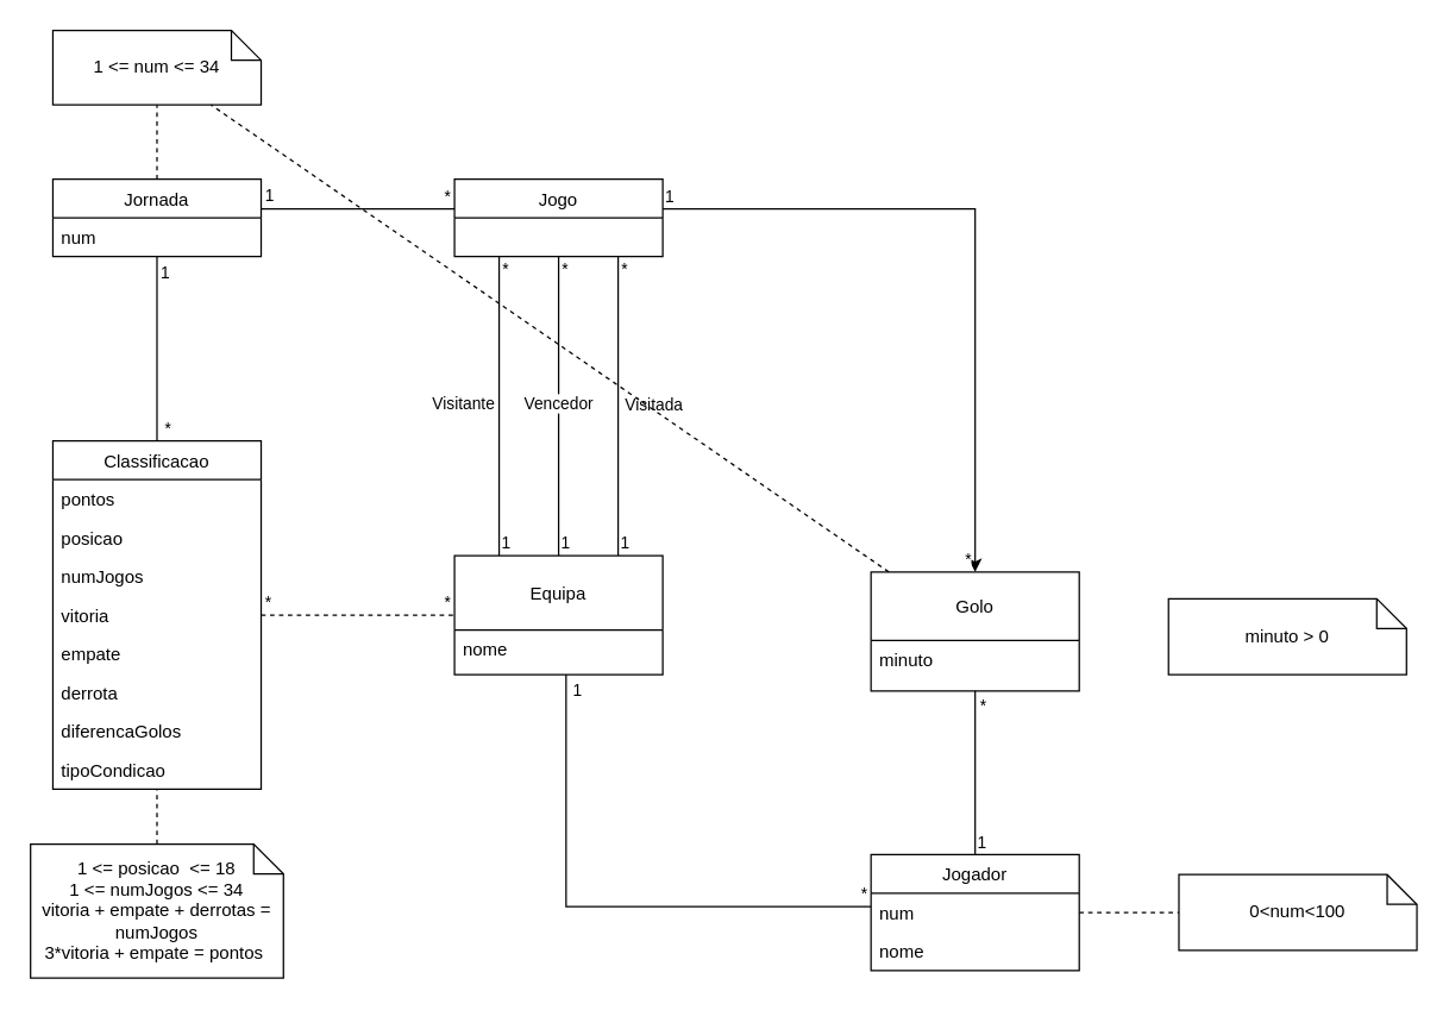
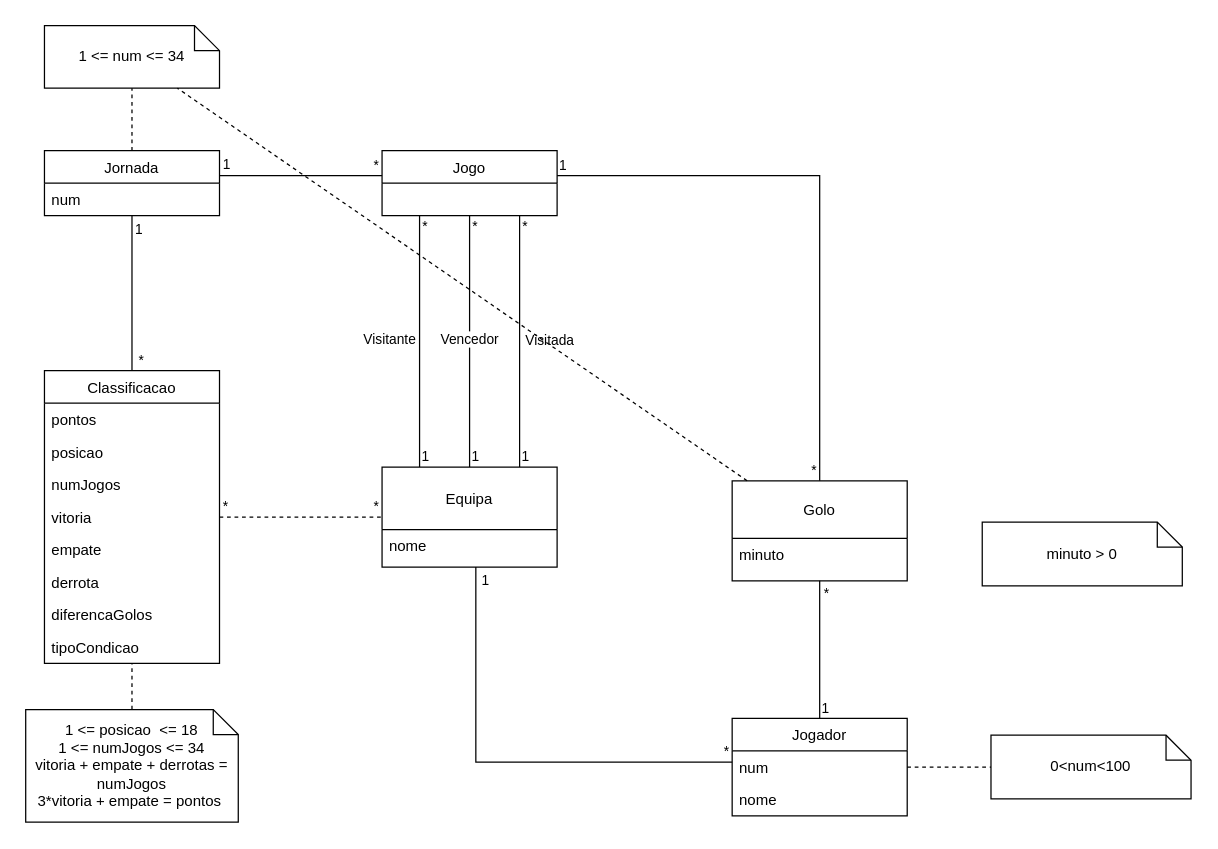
  <mxCell id="0" />
  <mxCell id="1" parent="0" />
  <mxCell id="2" value="Equipa" style="swimlane;fontStyle=0;childLayout=stackLayout;horizontal=1;startSize=50;fillColor=none;horizontalStack=0;resizeParent=1;resizeParentMax=0;resizeLast=0;collapsible=1;marginBottom=0;" parent="1" vertex="1"><mxGeometry x="305" y="373" width="140" height="80" as="geometry" /></mxCell>
  <mxCell id="3" value="nome" style="text;strokeColor=none;fillColor=none;align=left;verticalAlign=top;spacingLeft=4;spacingRight=4;overflow=hidden;rotatable=0;points=[[0,0.5],[1,0.5]];portConstraint=eastwest;" parent="2" vertex="1"><mxGeometry y="50" width="140" height="30" as="geometry" /></mxCell>
  <mxCell id="4" value="Jogo" style="swimlane;fontStyle=0;childLayout=stackLayout;horizontal=1;startSize=26;fillColor=none;horizontalStack=0;resizeParent=1;resizeParentMax=0;resizeLast=0;collapsible=1;marginBottom=0;" parent="1" vertex="1"><mxGeometry x="305" y="120" width="140" height="52" as="geometry" /></mxCell>
  <mxCell id="5" value="Golo" style="swimlane;fontStyle=0;childLayout=stackLayout;horizontal=1;startSize=46;fillColor=none;horizontalStack=0;resizeParent=1;resizeParentMax=0;resizeLast=0;collapsible=1;marginBottom=0;" parent="1" vertex="1"><mxGeometry x="585" y="384" width="140" height="80" as="geometry" /></mxCell>
  <mxCell id="6" value="minuto" style="text;strokeColor=none;fillColor=none;align=left;verticalAlign=top;spacingLeft=4;spacingRight=4;overflow=hidden;rotatable=0;points=[[0,0.5],[1,0.5]];portConstraint=eastwest;" parent="5" vertex="1"><mxGeometry y="46" width="140" height="34" as="geometry" /></mxCell>
  <mxCell id="7" value="Jogador" style="swimlane;fontStyle=0;childLayout=stackLayout;horizontal=1;startSize=26;fillColor=none;horizontalStack=0;resizeParent=1;resizeParentMax=0;resizeLast=0;collapsible=1;marginBottom=0;" parent="1" vertex="1"><mxGeometry x="585" y="574" width="140" height="78" as="geometry" /></mxCell>
  <mxCell id="8" value="num" style="text;strokeColor=none;fillColor=none;align=left;verticalAlign=top;spacingLeft=4;spacingRight=4;overflow=hidden;rotatable=0;points=[[0,0.5],[1,0.5]];portConstraint=eastwest;" parent="7" vertex="1"><mxGeometry y="26" width="140" height="26" as="geometry" /></mxCell>
  <mxCell id="9" value="nome" style="text;strokeColor=none;fillColor=none;align=left;verticalAlign=top;spacingLeft=4;spacingRight=4;overflow=hidden;rotatable=0;points=[[0,0.5],[1,0.5]];portConstraint=eastwest;" parent="7" vertex="1"><mxGeometry y="52" width="140" height="26" as="geometry" /></mxCell>
  <mxCell id="10" value="" style="endArrow=none;html=1;rounded=0;edgeStyle=orthogonalEdgeStyle;" parent="1" source="2" target="7" edge="1"><mxGeometry relative="1" as="geometry"><mxPoint x="445" y="399" as="sourcePoint" /><mxPoint x="585" y="489" as="targetPoint" /><Array as="points"><mxPoint x="380" y="609" /></Array></mxGeometry></mxCell>
  <mxCell id="11" value="1" style="edgeLabel;resizable=0;html=1;align=left;verticalAlign=bottom;" parent="10" connectable="0" vertex="1"><mxGeometry x="-1" relative="1" as="geometry"><mxPoint x="3" y="19" as="offset" /></mxGeometry></mxCell>
  <mxCell id="12" value="*" style="edgeLabel;resizable=0;html=1;align=right;verticalAlign=bottom;" parent="10" connectable="0" vertex="1"><mxGeometry x="1" relative="1" as="geometry"><mxPoint x="-2" as="offset" /></mxGeometry></mxCell>
  <mxCell id="13" value="" style="endArrow=none;html=1;edgeStyle=orthogonalEdgeStyle;rounded=0;" parent="1" source="2" target="4" edge="1"><mxGeometry relative="1" as="geometry"><mxPoint x="335" y="230" as="sourcePoint" /><mxPoint x="335" y="132" as="targetPoint" /><Array as="points"><mxPoint x="335" y="180" /><mxPoint x="335" y="180" /></Array></mxGeometry></mxCell>
  <mxCell id="14" value="1" style="edgeLabel;resizable=0;html=1;align=left;verticalAlign=bottom;" parent="13" connectable="0" vertex="1"><mxGeometry x="-1" relative="1" as="geometry" /></mxCell>
  <mxCell id="15" value="*" style="edgeLabel;resizable=0;html=1;align=right;verticalAlign=bottom;" parent="13" connectable="0" vertex="1"><mxGeometry x="1" relative="1" as="geometry"><mxPoint x="7" y="17" as="offset" /></mxGeometry></mxCell>
  <mxCell id="16" value="Visitante" style="edgeLabel;html=1;align=center;verticalAlign=middle;resizable=0;points=[];" parent="13" vertex="1" connectable="0"><mxGeometry x="0.256" y="3" relative="1" as="geometry"><mxPoint x="-22" y="23" as="offset" /></mxGeometry></mxCell>
  <mxCell id="17" value="" style="endArrow=none;html=1;edgeStyle=orthogonalEdgeStyle;rounded=0;" parent="1" source="2" target="4" edge="1"><mxGeometry relative="1" as="geometry"><mxPoint x="415" y="230" as="sourcePoint" /><mxPoint x="415" y="132" as="targetPoint" /><Array as="points"><mxPoint x="415" y="190" /><mxPoint x="415" y="190" /></Array></mxGeometry></mxCell>
  <mxCell id="18" value="1" style="edgeLabel;resizable=0;html=1;align=left;verticalAlign=bottom;" parent="17" connectable="0" vertex="1"><mxGeometry x="-1" relative="1" as="geometry" /></mxCell>
  <mxCell id="19" value="*" style="edgeLabel;resizable=0;html=1;align=right;verticalAlign=bottom;" parent="17" connectable="0" vertex="1"><mxGeometry x="1" relative="1" as="geometry"><mxPoint x="7" y="17" as="offset" /></mxGeometry></mxCell>
  <mxCell id="20" value="Visitada" style="edgeLabel;html=1;align=center;verticalAlign=middle;resizable=0;points=[];" parent="17" vertex="1" connectable="0"><mxGeometry x="0.075" y="-2" relative="1" as="geometry"><mxPoint x="21" y="6" as="offset" /></mxGeometry></mxCell>
  <mxCell id="21" value="" style="endArrow=none;html=1;edgeStyle=orthogonalEdgeStyle;rounded=0;" parent="1" source="7" target="5" edge="1"><mxGeometry relative="1" as="geometry"><mxPoint x="455" y="445" as="sourcePoint" /><mxPoint x="595" y="445" as="targetPoint" /><Array as="points" /></mxGeometry></mxCell>
  <mxCell id="22" value="1" style="edgeLabel;resizable=0;html=1;align=left;verticalAlign=bottom;" parent="21" connectable="0" vertex="1"><mxGeometry x="-1" relative="1" as="geometry" /></mxCell>
  <mxCell id="23" value="*" style="edgeLabel;resizable=0;html=1;align=right;verticalAlign=bottom;" parent="21" connectable="0" vertex="1"><mxGeometry x="1" relative="1" as="geometry"><mxPoint x="8" y="18" as="offset" /></mxGeometry></mxCell>
- <mxCell id="24" value="" style="endArrow=classic;html=1;edgeStyle=orthogonalEdgeStyle;rounded=0;" parent="1" source="4" target="5" edge="1"><mxGeometry relative="1" as="geometry"><mxPoint x="495" y="170" as="sourcePoint" /><mxPoint x="655" y="170" as="targetPoint" /><Array as="points"><mxPoint x="655" y="140" /></Array></mxGeometry></mxCell>
+ <mxCell id="24" value="" style="endArrow=none;html=1;edgeStyle=orthogonalEdgeStyle;rounded=0;" parent="1" source="4" target="5" edge="1"><mxGeometry relative="1" as="geometry"><mxPoint x="495" y="170" as="sourcePoint" /><mxPoint x="655" y="170" as="targetPoint" /><Array as="points"><mxPoint x="655" y="140" /></Array></mxGeometry></mxCell>
  <mxCell id="25" value="1" style="edgeLabel;resizable=0;html=1;align=left;verticalAlign=bottom;" parent="24" connectable="0" vertex="1"><mxGeometry x="-1" relative="1" as="geometry" /></mxCell>
  <mxCell id="26" value="*" style="edgeLabel;resizable=0;html=1;align=right;verticalAlign=bottom;" parent="24" connectable="0" vertex="1"><mxGeometry x="1" relative="1" as="geometry"><mxPoint x="-2" as="offset" /></mxGeometry></mxCell>
  <mxCell id="27" value="Classificacao" style="swimlane;fontStyle=0;childLayout=stackLayout;horizontal=1;startSize=26;fillColor=none;horizontalStack=0;resizeParent=1;resizeParentMax=0;resizeLast=0;collapsible=1;marginBottom=0;" parent="1" vertex="1"><mxGeometry x="35" y="296" width="140" height="234" as="geometry" /></mxCell>
  <mxCell id="28" value="pontos" style="text;strokeColor=none;fillColor=none;align=left;verticalAlign=top;spacingLeft=4;spacingRight=4;overflow=hidden;rotatable=0;points=[[0,0.5],[1,0.5]];portConstraint=eastwest;" parent="27" vertex="1"><mxGeometry y="26" width="140" height="26" as="geometry" /></mxCell>
  <mxCell id="29" value="posicao" style="text;strokeColor=none;fillColor=none;align=left;verticalAlign=top;spacingLeft=4;spacingRight=4;overflow=hidden;rotatable=0;points=[[0,0.5],[1,0.5]];portConstraint=eastwest;" parent="27" vertex="1"><mxGeometry y="52" width="140" height="26" as="geometry" /></mxCell>
  <mxCell id="30" value="numJogos" style="text;strokeColor=none;fillColor=none;align=left;verticalAlign=top;spacingLeft=4;spacingRight=4;overflow=hidden;rotatable=0;points=[[0,0.5],[1,0.5]];portConstraint=eastwest;" parent="27" vertex="1"><mxGeometry y="78" width="140" height="26" as="geometry" /></mxCell>
  <mxCell id="31" value="vitoria" style="text;strokeColor=none;fillColor=none;align=left;verticalAlign=top;spacingLeft=4;spacingRight=4;overflow=hidden;rotatable=0;points=[[0,0.5],[1,0.5]];portConstraint=eastwest;" parent="27" vertex="1"><mxGeometry y="104" width="140" height="26" as="geometry" /></mxCell>
  <mxCell id="32" value="empate" style="text;strokeColor=none;fillColor=none;align=left;verticalAlign=top;spacingLeft=4;spacingRight=4;overflow=hidden;rotatable=0;points=[[0,0.5],[1,0.5]];portConstraint=eastwest;" parent="27" vertex="1"><mxGeometry y="130" width="140" height="26" as="geometry" /></mxCell>
  <mxCell id="33" value="derrota" style="text;strokeColor=none;fillColor=none;align=left;verticalAlign=top;spacingLeft=4;spacingRight=4;overflow=hidden;rotatable=0;points=[[0,0.5],[1,0.5]];portConstraint=eastwest;" parent="27" vertex="1"><mxGeometry y="156" width="140" height="26" as="geometry" /></mxCell>
  <mxCell id="34" value="diferencaGolos" style="text;strokeColor=none;fillColor=none;align=left;verticalAlign=top;spacingLeft=4;spacingRight=4;overflow=hidden;rotatable=0;points=[[0,0.5],[1,0.5]];portConstraint=eastwest;" vertex="1" parent="27"><mxGeometry y="182" width="140" height="26" as="geometry" /></mxCell>
  <mxCell id="35" value="tipoCondicao" style="text;strokeColor=none;fillColor=none;align=left;verticalAlign=top;spacingLeft=4;spacingRight=4;overflow=hidden;rotatable=0;points=[[0,0.5],[1,0.5]];portConstraint=eastwest;" vertex="1" parent="27"><mxGeometry y="208" width="140" height="26" as="geometry" /></mxCell>
  <mxCell id="36" value="" style="endArrow=none;html=1;edgeStyle=orthogonalEdgeStyle;rounded=0;dashed=1;" parent="1" source="27" target="2" edge="1"><mxGeometry relative="1" as="geometry"><mxPoint x="365" y="470" as="sourcePoint" /><mxPoint x="525" y="470" as="targetPoint" /></mxGeometry></mxCell>
  <mxCell id="37" value="*" style="edgeLabel;resizable=0;html=1;align=left;verticalAlign=bottom;" parent="36" connectable="0" vertex="1"><mxGeometry x="-1" relative="1" as="geometry"><mxPoint x="1" as="offset" /></mxGeometry></mxCell>
  <mxCell id="38" value="*" style="edgeLabel;resizable=0;html=1;align=right;verticalAlign=bottom;" parent="36" connectable="0" vertex="1"><mxGeometry x="1" relative="1" as="geometry"><mxPoint x="-2" as="offset" /></mxGeometry></mxCell>
  <mxCell id="39" value="Jornada" style="swimlane;fontStyle=0;childLayout=stackLayout;horizontal=1;startSize=26;fillColor=none;horizontalStack=0;resizeParent=1;resizeParentMax=0;resizeLast=0;collapsible=1;marginBottom=0;" parent="1" vertex="1"><mxGeometry x="35" y="120" width="140" height="52" as="geometry" /></mxCell>
  <mxCell id="40" value="num" style="text;strokeColor=none;fillColor=none;align=left;verticalAlign=top;spacingLeft=4;spacingRight=4;overflow=hidden;rotatable=0;points=[[0,0.5],[1,0.5]];portConstraint=eastwest;" parent="39" vertex="1"><mxGeometry y="26" width="140" height="26" as="geometry" /></mxCell>
  <mxCell id="41" value="" style="endArrow=none;html=1;edgeStyle=orthogonalEdgeStyle;rounded=0;" parent="1" source="39" target="27" edge="1"><mxGeometry relative="1" as="geometry"><mxPoint x="325" y="430" as="sourcePoint" /><mxPoint x="485" y="430" as="targetPoint" /></mxGeometry></mxCell>
  <mxCell id="42" value="1" style="edgeLabel;resizable=0;html=1;align=left;verticalAlign=bottom;" parent="41" connectable="0" vertex="1"><mxGeometry x="-1" relative="1" as="geometry"><mxPoint x="1" y="19" as="offset" /></mxGeometry></mxCell>
  <mxCell id="43" value="*" style="edgeLabel;resizable=0;html=1;align=right;verticalAlign=bottom;" parent="41" connectable="0" vertex="1"><mxGeometry x="1" relative="1" as="geometry"><mxPoint x="10" as="offset" /></mxGeometry></mxCell>
  <mxCell id="44" value="" style="endArrow=none;html=1;edgeStyle=orthogonalEdgeStyle;rounded=0;" parent="1" source="39" target="4" edge="1"><mxGeometry relative="1" as="geometry"><mxPoint x="325" y="430" as="sourcePoint" /><mxPoint x="485" y="430" as="targetPoint" /><Array as="points"><mxPoint x="225" y="140" /><mxPoint x="225" y="140" /></Array></mxGeometry></mxCell>
  <mxCell id="45" value="1" style="edgeLabel;resizable=0;html=1;align=left;verticalAlign=bottom;" parent="44" connectable="0" vertex="1"><mxGeometry x="-1" relative="1" as="geometry"><mxPoint x="1" y="-1" as="offset" /></mxGeometry></mxCell>
  <mxCell id="46" value="*" style="edgeLabel;resizable=0;html=1;align=right;verticalAlign=bottom;" parent="44" connectable="0" vertex="1"><mxGeometry x="1" relative="1" as="geometry"><mxPoint x="-2" as="offset" /></mxGeometry></mxCell>
- <mxCell id="47" value="minuto &amp;gt; 0" style="shape=note;size=20;whiteSpace=wrap;html=1;" parent="1" vertex="1"><mxGeometry x="785" y="402" width="160" height="51" as="geometry" /></mxCell>
+ <mxCell id="47" value="minuto &amp;gt; 0" style="shape=note;size=20;whiteSpace=wrap;html=1;" parent="1" vertex="1"><mxGeometry x="785" y="417" width="160" height="51" as="geometry" /></mxCell>
  <mxCell id="48" value="0&amp;lt;num&amp;lt;100" style="shape=note;size=20;whiteSpace=wrap;html=1;" parent="1" vertex="1"><mxGeometry x="792" y="587.5" width="160" height="51" as="geometry" /></mxCell>
  <mxCell id="49" value="1 &amp;lt;= num &amp;lt;= 34" style="shape=note;size=20;whiteSpace=wrap;html=1;" parent="1" vertex="1"><mxGeometry x="35" y="20" width="140" height="50" as="geometry" /></mxCell>
  <mxCell id="50" value="1 &amp;lt;= posicao&amp;nbsp; &amp;lt;= 18&lt;br&gt;1 &amp;lt;= numJogos &amp;lt;= 34&lt;br&gt;vitoria + empate + derrotas = numJogos&lt;br&gt;3*vitoria + empate = pontos&amp;nbsp;" style="shape=note;size=20;whiteSpace=wrap;html=1;" parent="1" vertex="1"><mxGeometry x="20" y="567" width="170" height="90" as="geometry" /></mxCell>
  <mxCell id="51" value="" style="endArrow=none;dashed=1;html=1;rounded=0;" parent="1" source="50" target="27" edge="1"><mxGeometry width="50" height="50" relative="1" as="geometry"><mxPoint x="235" y="537" as="sourcePoint" /><mxPoint x="285" y="487" as="targetPoint" /></mxGeometry></mxCell>
  <mxCell id="52" value="" style="endArrow=none;dashed=1;html=1;rounded=0;" parent="1" source="39" target="49" edge="1"><mxGeometry width="50" height="50" relative="1" as="geometry"><mxPoint x="105.554" y="120" as="sourcePoint" /><mxPoint x="104.44" y="81" as="targetPoint" /></mxGeometry></mxCell>
  <mxCell id="53" value="" style="endArrow=none;dashed=1;html=1;rounded=0;" parent="1" source="5" target="49" edge="1"><mxGeometry width="50" height="50" relative="1" as="geometry"><mxPoint x="785" y="493" as="sourcePoint" /><mxPoint x="785" y="443" as="targetPoint" /></mxGeometry></mxCell>
  <mxCell id="54" value="" style="endArrow=none;dashed=1;html=1;rounded=0;" parent="1" source="7" target="48" edge="1"><mxGeometry width="50" height="50" relative="1" as="geometry"><mxPoint x="735" y="421.167" as="sourcePoint" /><mxPoint x="795" y="422.167" as="targetPoint" /></mxGeometry></mxCell>
  <mxCell id="55" value="" style="endArrow=none;html=1;edgeStyle=orthogonalEdgeStyle;rounded=0;" parent="1" source="2" target="4" edge="1"><mxGeometry relative="1" as="geometry"><mxPoint x="345" y="370" as="sourcePoint" /><mxPoint x="345" y="182" as="targetPoint" /><Array as="points" /></mxGeometry></mxCell>
  <mxCell id="56" value="1" style="edgeLabel;resizable=0;html=1;align=left;verticalAlign=bottom;" parent="55" connectable="0" vertex="1"><mxGeometry x="-1" relative="1" as="geometry" /></mxCell>
  <mxCell id="57" value="*" style="edgeLabel;resizable=0;html=1;align=right;verticalAlign=bottom;" parent="55" connectable="0" vertex="1"><mxGeometry x="1" relative="1" as="geometry"><mxPoint x="7" y="17" as="offset" /></mxGeometry></mxCell>
  <mxCell id="58" value="Vencedor" style="edgeLabel;html=1;align=center;verticalAlign=middle;resizable=0;points=[];" parent="55" vertex="1" connectable="0"><mxGeometry x="0.256" y="3" relative="1" as="geometry"><mxPoint x="2" y="23" as="offset" /></mxGeometry></mxCell>
